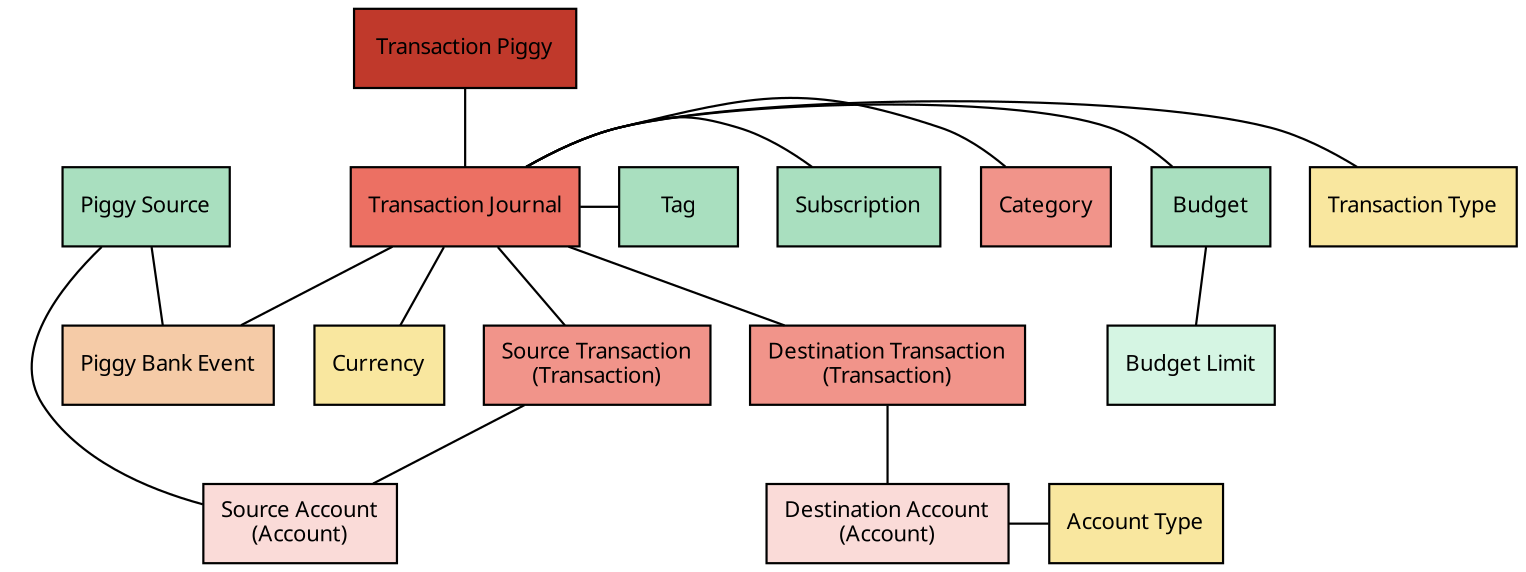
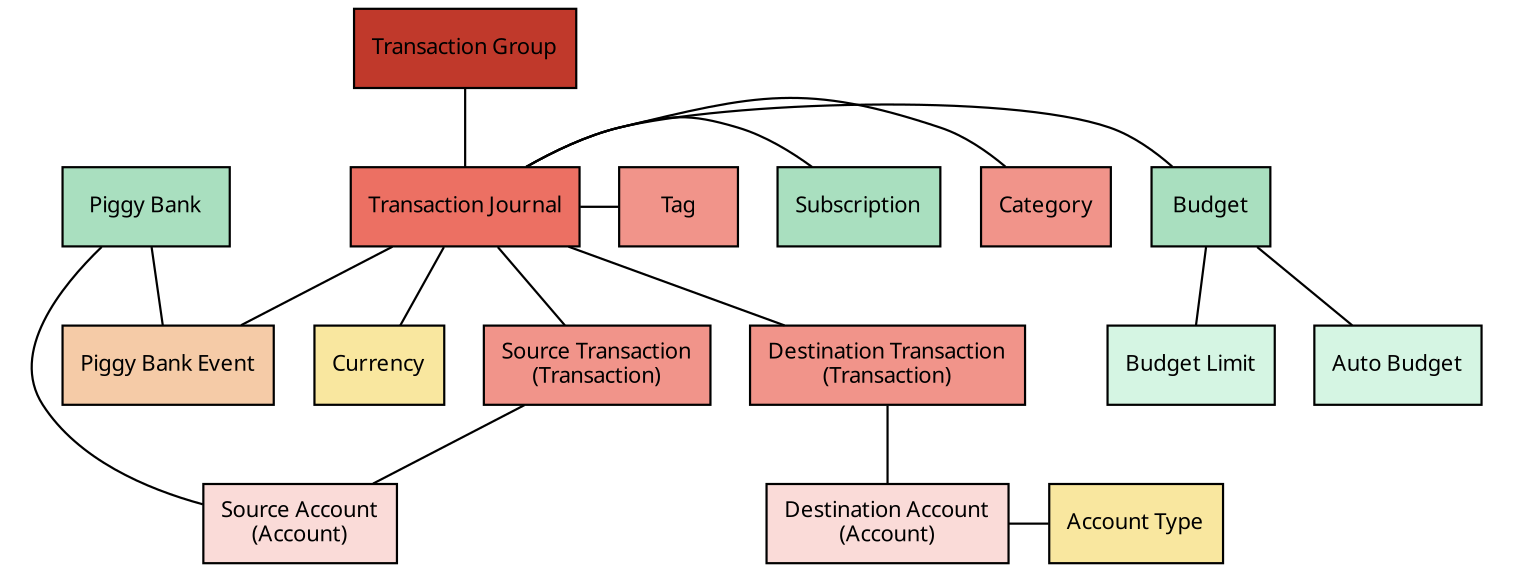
  digraph {
    fontname="Noto Sans"
    fontsize=10
    node [fillcolor="#a9dfbf" fontname="Noto Sans" fontsize=10 shape=box style=filled]
    edge [arrowhead=none fontname="Noto Sans" fontsize=10]
-   n1 [fillcolor="#f9e79f" label="Transaction Type"]
    n2 [fillcolor="#ec7063" label="Transaction Journal"]
    n3 [label=Budget]
    n4 [fillcolor="#f1948a" label=Category]
    n5 [label=Subscription]
-   n6 [label=Tag]
+   n6 [fillcolor="#f1948a" label=Tag]
    n7 [fillcolor="#fadbd8" label="Destination Account\n(Account)"]
    n8 [fillcolor="#f9e79f" label="Account Type"]
    n9 [fillcolor="#f9e79f" label=Currency]
    n10 [fillcolor="#f1948a" label="Source Transaction\n(Transaction)"]
    n11 [fillcolor="#f1948a" label="Destination Transaction\n(Transaction)"]
    n12 [fillcolor="#f5cba7" label="Piggy Bank Event"]
    n13 [fillcolor="#d5f5e3" label="Budget Limit"]
+   n14 [fillcolor="#d5f5e3" label="Auto Budget"]
    n15 [fillcolor="#fadbd8" label="Source Account\n(Account)"]
-   n16 [fillcolor="#c0392b" label="Transaction Piggy"]
-   n17 [label="Piggy Source"]
+   n16 [fillcolor="#c0392b" label="Transaction Group"]
+   n17 [label="Piggy Bank"]
    subgraph sub_1 {
      rank=same
-     n1
      n2
      n3
      n4
      n5
      n6
    }
    subgraph sub_2 {
      rank=same
      n7
      n8
    }
-   n2 -> n1
    n2 -> n3
    n2 -> n4
    n2 -> n5
    n2 -> n6
    n2 -> n9
    n2 -> n10
    n2 -> n11
    n2 -> n12
    n3 -> n13
+   n3 -> n14
    n7 -> n8
    n10 -> n15
    n11 -> n7
    n16 -> n2
    n17 -> n12
    n17 -> n15
  }
